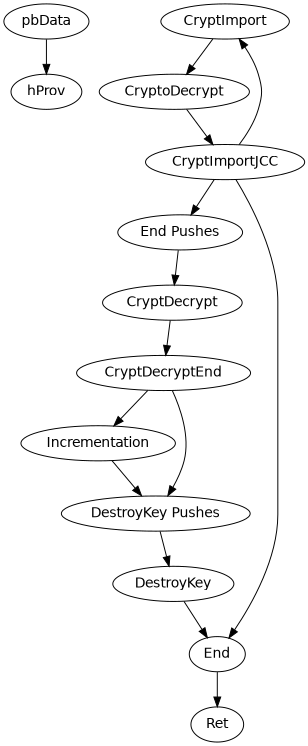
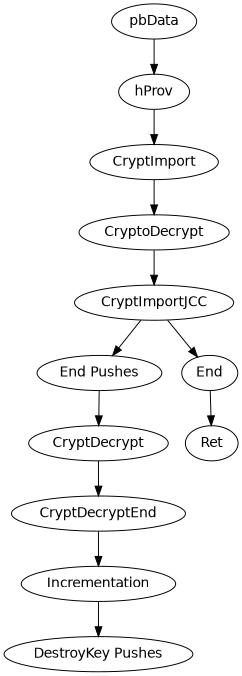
  digraph {
    fontname="DejaVu Sans"
    node [cond=true fontname="DejaVu Sans"]
    edge [fontname="DejaVu Sans"]
    n1 [cond="opcode is push" getid=AESKey label=pbData]
    n2 [cond="opcode is push" label=hProv]
    n3 [cond="opcode is call" getid=CryptImport label=CryptImport]
    n4 [label=CryptoDecrypt lazyrepeat=true maxrepeat=3 minreapeat=1]
    n5 [cond="opcode beginswith j and nchildren == 2" label=CryptImportJCC]
    n6 [label="End Pushes" lazyrepeat=true maxrepeat=8 minrepeat=6]
    n7 [label=End lazyrepeat=true maxrepeat=4 minreapeat=1]
    n8 [cond="opcode is call" getid=CryptDecrypt label=CryptDecrypt]
    n9 [cond="opcode is ret" label=Ret]
    n10 [label=CryptDecryptEnd lazyrepeat=true maxrepeat=3 minreapeat=1]
    n11 [cond="opcode is inc" label=Incrementation]
    n12 [label="DestroyKey Pushes" lazyrepeat=true]
-   n13 [cond="opcode is call" getid=DestroyKey label=DestroyKey]
    n1 -> n2
-   n5 -> n3
+   n2 -> n3
    n3 -> n4
    n4 -> n5
    n5 -> n6
    n5 -> n7
    n6 -> n8
    n7 -> n9
    n8 -> n10
    n10 -> n11
-   n10 -> n12
    n11 -> n12
-   n12 -> n13
-   n13 -> n7 [childnumber=1]
  }
